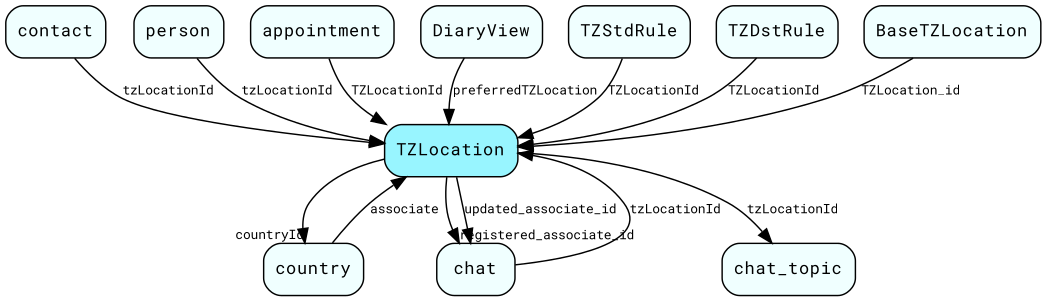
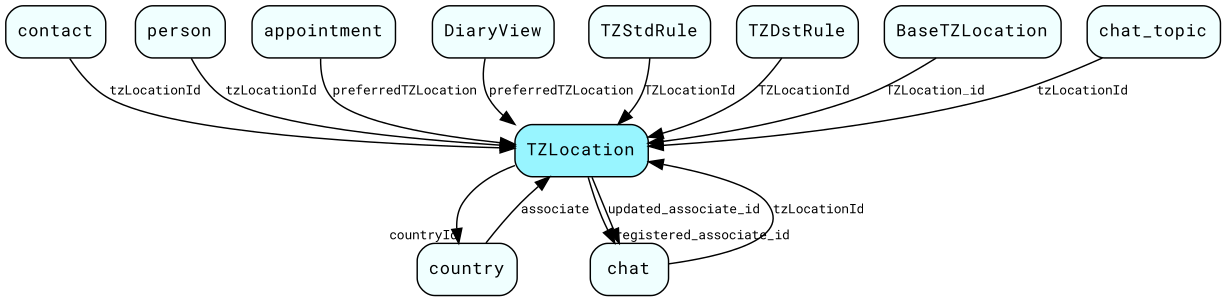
  digraph {
    fontname="Roboto Mono"
    node [fillcolor=azure1 fontname="Roboto Mono" fontsize=12 shape=box style="rounded, filled"]
    edge [fontname="Roboto Mono" fontsize=9]
    TZLocation [fillcolor=cadetblue1]
    country
    n3 [label=chat]
    contact
    person
    appointment
    DiaryView
    TZStdRule
    TZDstRule
    BaseTZLocation
    chat_topic
    TZLocation -> country [headlabel=countryId]
    TZLocation -> n3 [headlabel=registered_associate_id]
    TZLocation -> n3 [label=updated_associate_id]
    country -> TZLocation [label=associate]
    n3 -> TZLocation [label=tzLocationId]
    contact -> TZLocation [label=tzLocationId]
    person -> TZLocation [label=tzLocationId]
-   appointment -> TZLocation [label=TZLocationId]
+   appointment -> TZLocation [label=preferredTZLocation]
    DiaryView -> TZLocation [label=preferredTZLocation]
    TZStdRule -> TZLocation [label=TZLocationId]
    TZDstRule -> TZLocation [label=TZLocationId]
    BaseTZLocation -> TZLocation [label=TZLocation_id]
-   TZLocation -> chat_topic [label=tzLocationId]
+   chat_topic -> TZLocation [label=tzLocationId]
  }
